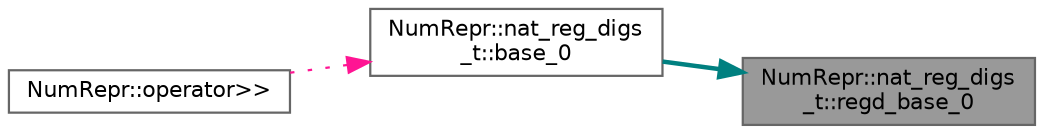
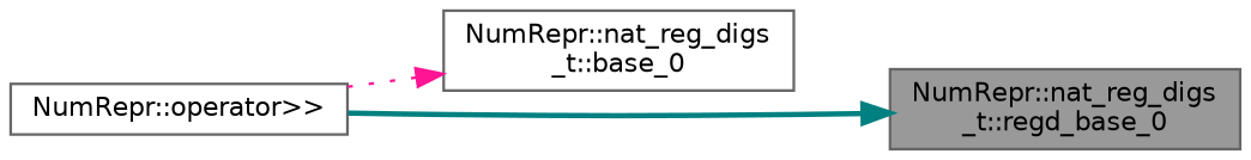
  digraph {
    rankdir=RL
    node [color=grey40 fillcolor=white fontname=Helvetica fontsize=10 shape=box style=filled]
    edge [dir=back fontname=Helvetica fontsize=10 labelfontname=Helvetica labelfontsize=10]
    n1 [color=gray40 fillcolor=grey60 fontcolor=black height=0.2 label="NumRepr::nat_reg_digs\l_t::regd_base_0" width=0.4]
    n2 [height=0.2 label="NumRepr::nat_reg_digs\l_t::base_0" width=0.4]
    n3 [height=0.2 label="NumRepr::operator\>\>" width=0.4]
-   n1 -> n2 [color=teal style=bold]
+   n1 -> n3 [color=teal style=bold]
    n2 -> n3 [color=deeppink style=dotted]
  }
